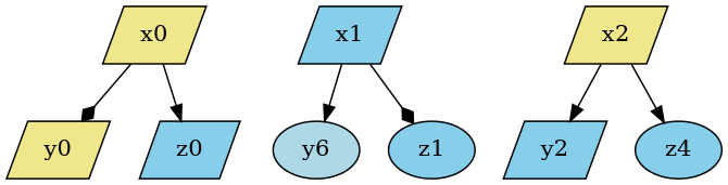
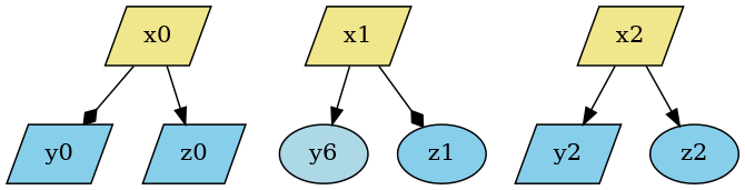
  digraph {
    node [fillcolor=khaki shape=parallelogram style=filled]
    edge [arrowhead=normal]
    x0
-   y0
+   y0 [fillcolor=skyblue]
    z0 [fillcolor=skyblue]
    n4 [fillcolor=lightblue label=y6 shape=ellipse]
-   x1 [fillcolor=skyblue]
+   x1
    z1 [fillcolor=skyblue shape=ellipse]
    y2 [fillcolor=skyblue]
    x2
-   z2 [fillcolor=skyblue shape=ellipse label=z4]
+   z2 [fillcolor=skyblue shape=ellipse]
    x0 -> y0 [arrowhead=diamond]
    x0 -> z0
    x1 -> n4
    x1 -> z1 [arrowhead=diamond]
    x2 -> y2
    x2 -> z2
  }
